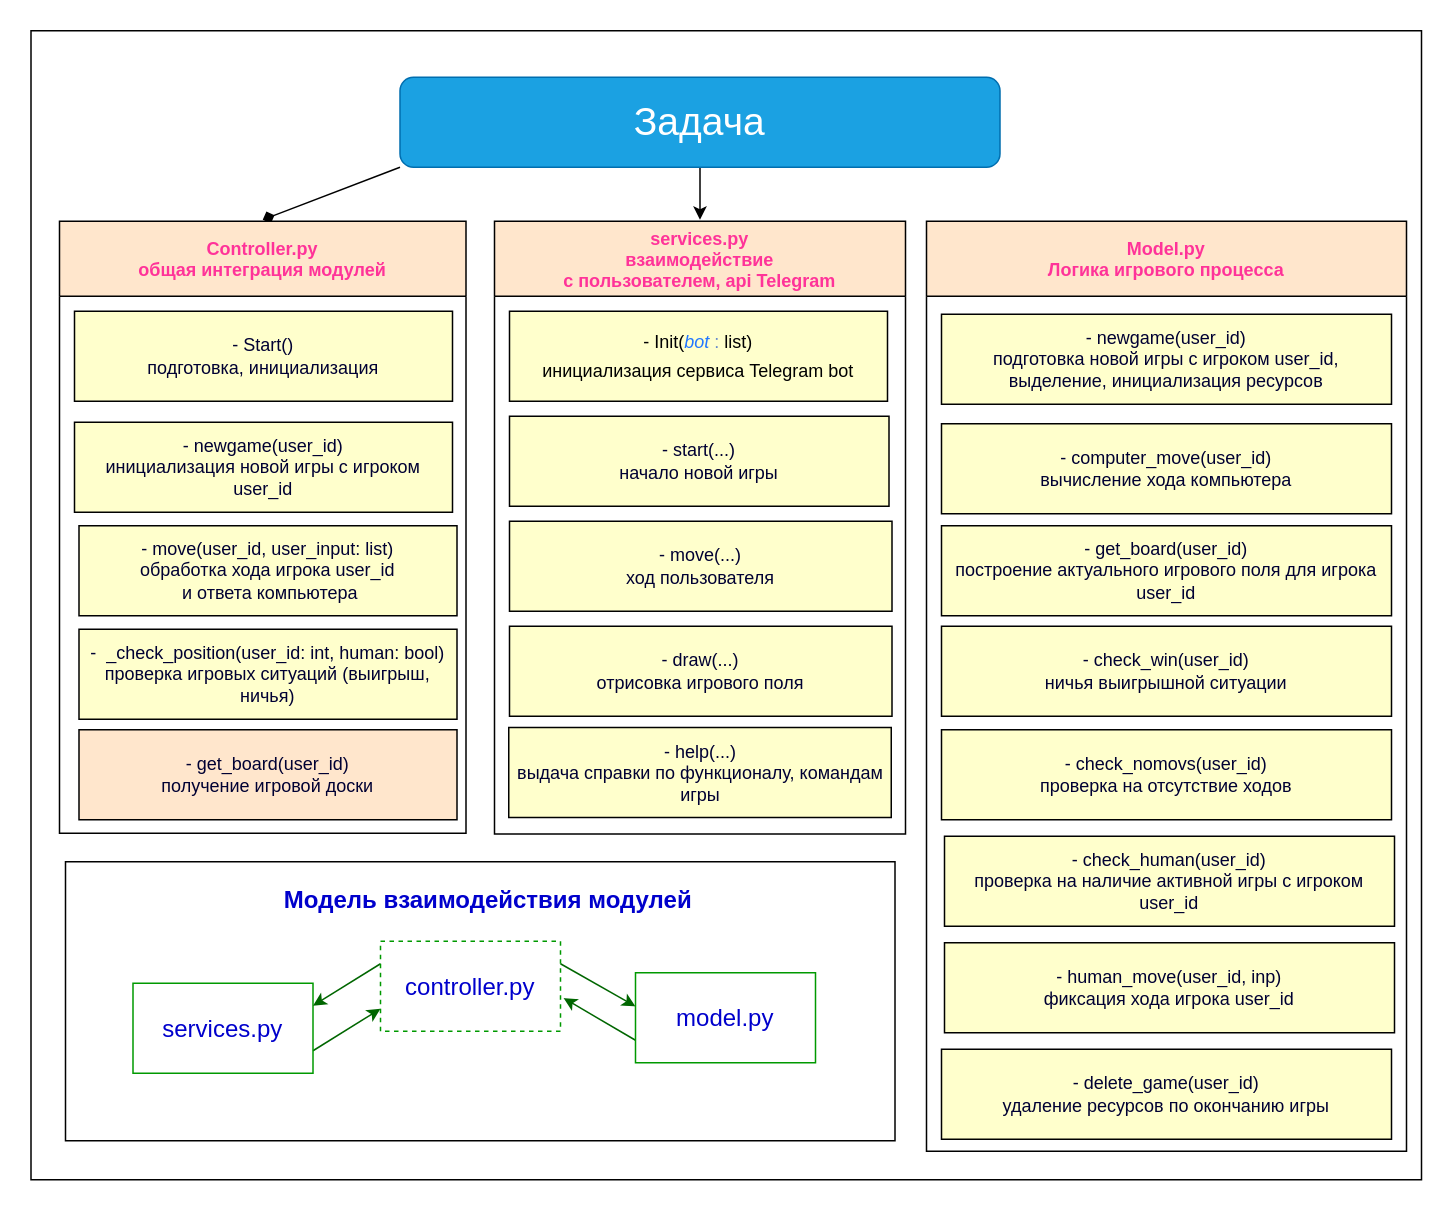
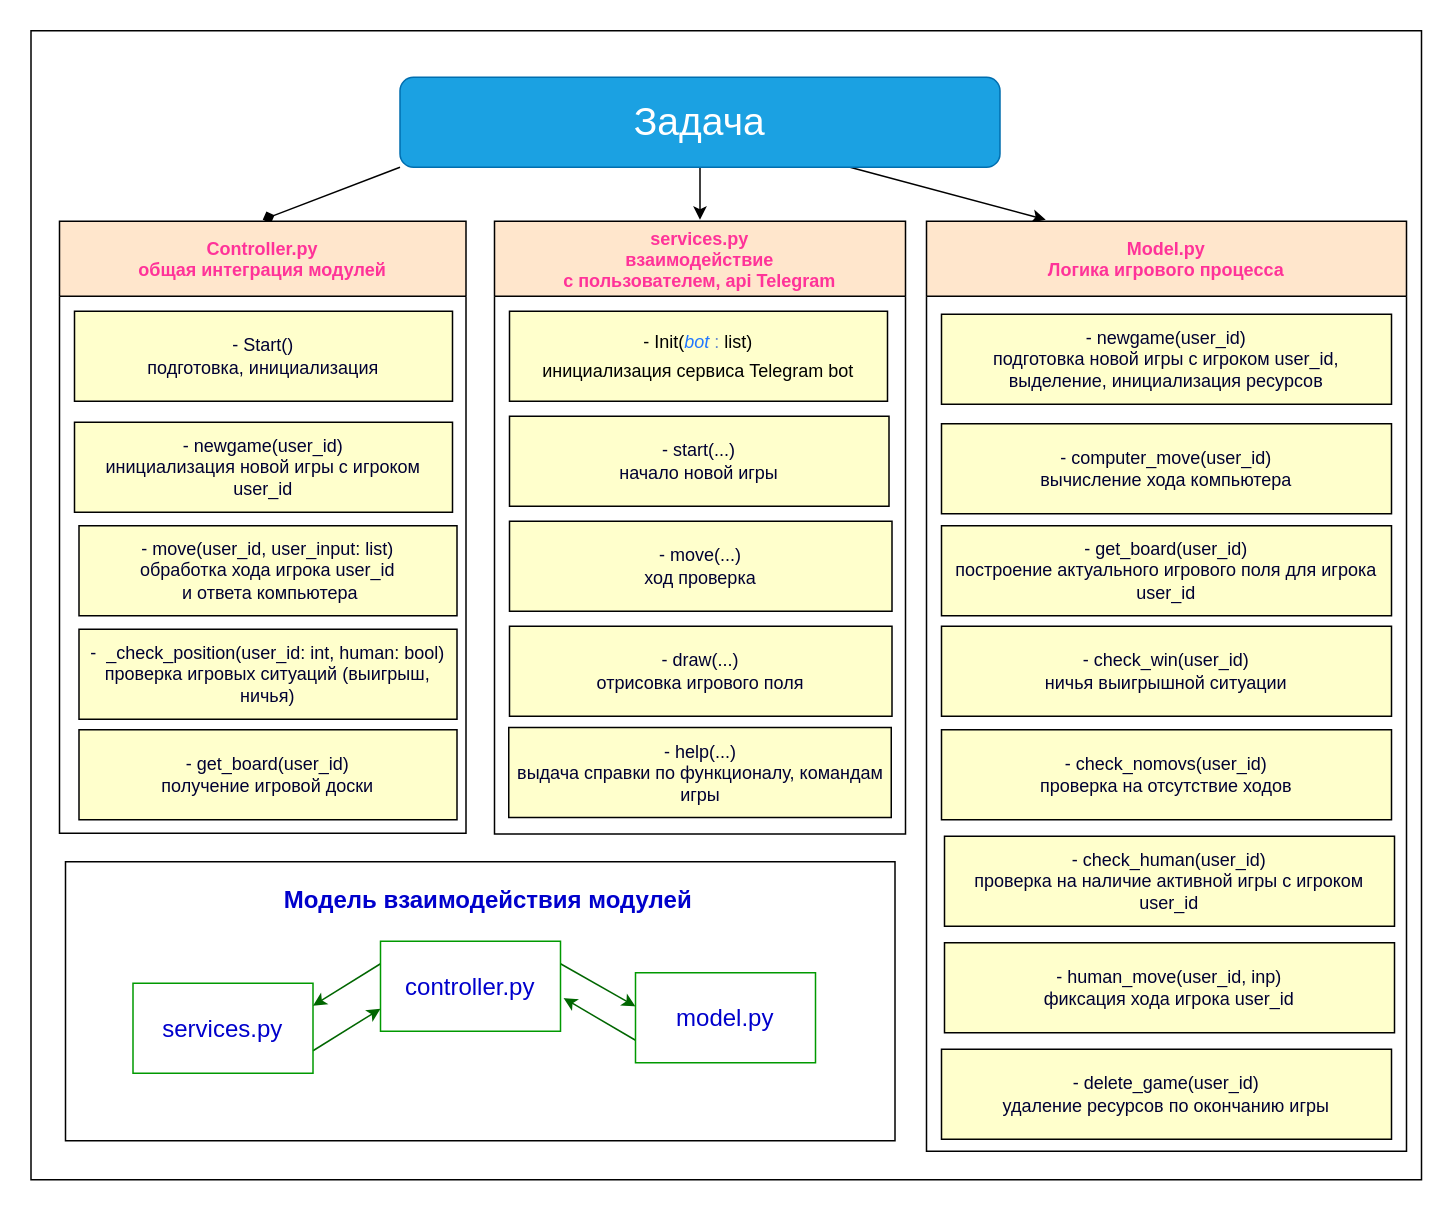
  <mxCell id="0" />
  <mxCell id="1" parent="0" />
  <mxCell id="2" value="" style="rounded=0;shadow=0;glass=0;labelBackgroundColor=none;labelBorderColor=none;sketch=0;fontColor=none;strokeColor=#000000;fillColor=none;noLabel=1;" parent="1" vertex="1"><mxGeometry x="20" y="20" width="927" height="766" as="geometry" /></mxCell>
  <mxCell id="3" style="edgeStyle=none;html=1;exitX=0;exitY=1;exitDx=0;exitDy=0;entryX=0.5;entryY=0;entryDx=0;entryDy=0;fontColor=#FFFFFF;strokeColor=#000000;endArrow=diamond;" parent="1" source="6" target="22" edge="1"><mxGeometry relative="1" as="geometry"><mxPoint x="161" y="428" as="targetPoint" /></mxGeometry></mxCell>
+ <mxCell id="4" style="edgeStyle=none;html=1;exitX=0.75;exitY=1;exitDx=0;exitDy=0;entryX=0.25;entryY=0;entryDx=0;entryDy=0;fontColor=#00FF00;strokeColor=#000000;" parent="1" source="6" target="13" edge="1"><mxGeometry relative="1" as="geometry" /></mxCell>
  <mxCell id="5" style="edgeStyle=none;html=1;exitX=0.5;exitY=1;exitDx=0;exitDy=0;entryX=0.5;entryY=0;entryDx=0;entryDy=0;fontColor=#00FF00;strokeColor=#000000;" parent="1" source="6" target="7" edge="1"><mxGeometry relative="1" as="geometry" /></mxCell>
  <mxCell id="6" value="&lt;font color=&quot;#ffffff&quot; style=&quot;font-size: 26px&quot;&gt;Задача&lt;/font&gt;" style="rounded=1;whiteSpace=wrap;html=1;fontColor=#ffffff;strokeColor=#006EAF;fillColor=#1ba1e2;" parent="1" vertex="1"><mxGeometry x="266" y="51" width="400" height="60" as="geometry" /></mxCell>
  <mxCell id="7" value="services.py&#10;взаимодействие&#10;с пользователем, api Telegram" style="swimlane;fontColor=#FF3399;strokeColor=#000000;startSize=50;labelBackgroundColor=none;labelBorderColor=none;swimlaneFillColor=none;perimeterSpacing=1;swimlaneLine=1;glass=0;rounded=0;shadow=0;sketch=0;fillColor=#FFE6CC;" parent="1" vertex="1"><mxGeometry x="329" y="147" width="274" height="408.5" as="geometry" /></mxCell>
  <mxCell id="8" value="&lt;div style=&quot;line-height: 19px&quot;&gt;&lt;font style=&quot;font-size: 12px&quot;&gt;&lt;font color=&quot;#000000&quot; style=&quot;font-size: 12px&quot;&gt;- Init(&lt;/font&gt;&lt;span style=&quot;color: rgb(34 , 119 , 255) ; font-style: italic&quot;&gt;bot&lt;/span&gt;&lt;font color=&quot;#6688cc&quot; style=&quot;font-size: 12px&quot;&gt; : &lt;/font&gt;&lt;font color=&quot;#000000&quot; style=&quot;font-size: 12px&quot;&gt;list)&lt;/font&gt;&lt;/font&gt;&lt;/div&gt;&lt;div style=&quot;line-height: 19px&quot;&gt;&lt;font color=&quot;#000000&quot; style=&quot;font-size: 12px&quot;&gt;инициализация сервиса Telegram bot&lt;/font&gt;&lt;/div&gt;" style="whiteSpace=wrap;html=1;fontColor=#000033;strokeColor=#000000;fillColor=#FFFFCC;" parent="7" vertex="1"><mxGeometry x="10" y="60" width="252" height="60" as="geometry" /></mxCell>
  <mxCell id="9" value="&lt;font&gt;- start(...)&lt;br&gt;начало новой игры&lt;br&gt;&lt;/font&gt;" style="whiteSpace=wrap;html=1;fontColor=#000033;strokeColor=#000000;fillColor=#FFFFCC;" parent="7" vertex="1"><mxGeometry x="10" y="130" width="253" height="60" as="geometry" /></mxCell>
- <mxCell id="10" value="&lt;font&gt;- move(...)&lt;br&gt;ход пользователя&lt;br&gt;&lt;/font&gt;" style="whiteSpace=wrap;html=1;fontColor=#000033;strokeColor=#000000;fillColor=#FFFFCC;" parent="7" vertex="1"><mxGeometry x="10" y="200" width="255" height="60" as="geometry" /></mxCell>
+ <mxCell id="10" value="&lt;font&gt;- move(...)&lt;br&gt;ход проверка&lt;br&gt;&lt;/font&gt;" style="whiteSpace=wrap;html=1;fontColor=#000033;strokeColor=#000000;fillColor=#FFFFCC;" parent="7" vertex="1"><mxGeometry x="10" y="200" width="255" height="60" as="geometry" /></mxCell>
  <mxCell id="11" value="&lt;font&gt;- draw(...)&lt;br&gt;отрисовка игрового поля&lt;br&gt;&lt;/font&gt;" style="whiteSpace=wrap;html=1;fontColor=#000033;strokeColor=#000000;fillColor=#FFFFCC;" parent="7" vertex="1"><mxGeometry x="10" y="270" width="255" height="60" as="geometry" /></mxCell>
  <mxCell id="12" value="&lt;font&gt;- help(...)&lt;br&gt;выдача справки по функционалу, командам игры&lt;br&gt;&lt;/font&gt;" style="whiteSpace=wrap;html=1;fontColor=#000033;strokeColor=#000000;fillColor=#FFFFCC;" vertex="1" parent="7"><mxGeometry x="9.5" y="337.5" width="255" height="60" as="geometry" /></mxCell>
  <mxCell id="13" value="Model.py&#10;Логика игрового процесса" style="swimlane;fontColor=#FF3399;strokeColor=#000000;startSize=50;perimeterSpacing=1;fillColor=#FFE6CC;" parent="1" vertex="1"><mxGeometry x="617" y="147" width="320" height="620" as="geometry" /></mxCell>
  <mxCell id="14" value="&lt;font&gt;-&amp;nbsp;computer_move(user_id)&lt;br&gt;вычисление хода компьютера&lt;br&gt;&lt;/font&gt;" style="whiteSpace=wrap;html=1;fontColor=#000033;strokeColor=#000000;fillColor=#FFFFCC;" parent="13" vertex="1"><mxGeometry x="10" y="135" width="300" height="60" as="geometry" /></mxCell>
  <mxCell id="15" value="&lt;font&gt;-&amp;nbsp;get_board(user_id)&lt;br&gt;построение актуального игрового поля для игрока user_id&lt;br&gt;&lt;/font&gt;" style="whiteSpace=wrap;html=1;fontColor=#000033;strokeColor=#000000;fillColor=#FFFFCC;" parent="13" vertex="1"><mxGeometry x="10" y="203" width="300" height="60" as="geometry" /></mxCell>
  <mxCell id="16" value="&lt;font&gt;-&amp;nbsp;check_win(user_id)&lt;br&gt;ничья выигрышной ситуации&lt;br&gt;&lt;/font&gt;" style="whiteSpace=wrap;html=1;fontColor=#000033;strokeColor=#000000;fillColor=#FFFFCC;" parent="13" vertex="1"><mxGeometry x="10" y="270" width="300" height="60" as="geometry" /></mxCell>
  <mxCell id="17" value="&lt;font&gt;- newgame(user_id)&lt;br&gt;подготовка новой игры с игроком user_id, выделение, инициализация ресурсов&lt;br&gt;&lt;/font&gt;" style="whiteSpace=wrap;html=1;fontColor=#000033;strokeColor=#000000;fillColor=#FFFFCC;" parent="13" vertex="1"><mxGeometry x="10" y="62" width="300" height="60" as="geometry" /></mxCell>
  <mxCell id="18" value="&lt;font&gt;-&amp;nbsp;check_nomovs(user_id)&lt;br&gt;проверка на отсутствие ходов&lt;br&gt;&lt;/font&gt;" style="whiteSpace=wrap;html=1;fontColor=#000033;strokeColor=#000000;fillColor=#FFFFCC;" vertex="1" parent="13"><mxGeometry x="10" y="339" width="300" height="60" as="geometry" /></mxCell>
  <mxCell id="19" value="&lt;font&gt;- check_human(user_id)&lt;br&gt;проверка на наличие активной игры с игроком user_id&lt;br&gt;&lt;/font&gt;" style="whiteSpace=wrap;html=1;fontColor=#000033;strokeColor=#000000;fillColor=#FFFFCC;" vertex="1" parent="13"><mxGeometry x="12" y="410" width="300" height="60" as="geometry" /></mxCell>
  <mxCell id="20" value="&lt;font&gt;- human_move(user_id, inp)&lt;br&gt;фиксация хода игрока user_id&lt;br&gt;&lt;/font&gt;" style="whiteSpace=wrap;html=1;fontColor=#000033;strokeColor=#000000;fillColor=#FFFFCC;" vertex="1" parent="13"><mxGeometry x="12" y="481" width="300" height="60" as="geometry" /></mxCell>
  <mxCell id="21" value="&lt;font&gt;-&amp;nbsp;delete_game(user_id)&lt;br&gt;удаление ресурсов по окончанию игры&lt;br&gt;&lt;/font&gt;" style="whiteSpace=wrap;html=1;fontColor=#000033;strokeColor=#000000;fillColor=#FFFFCC;" vertex="1" parent="13"><mxGeometry x="10" y="552" width="300" height="60" as="geometry" /></mxCell>
  <mxCell id="22" value="Controller.py&#10;общая интеграция модулей" style="swimlane;fontColor=#FF3399;strokeColor=#000000;startSize=50;perimeterSpacing=1;labelBackgroundColor=none;fillColor=#FFE6CC;" parent="1" vertex="1"><mxGeometry x="39" y="147" width="271" height="408" as="geometry" /></mxCell>
  <mxCell id="23" value="&lt;font&gt;- Start()&lt;br&gt;подготовка, инициализация&lt;br&gt;&lt;/font&gt;" style="whiteSpace=wrap;html=1;fontColor=#000033;strokeColor=#000000;labelBackgroundColor=none;fillColor=#FFFFCC;" parent="22" vertex="1"><mxGeometry x="10" y="60" width="252" height="60" as="geometry" /></mxCell>
  <mxCell id="24" value="&lt;font&gt;- newgame(user_id)&lt;br&gt;инициализация новой игры с игроком user_id&lt;br&gt;&lt;/font&gt;" style="whiteSpace=wrap;html=1;fontColor=#000033;strokeColor=#000000;labelBackgroundColor=none;fillColor=#FFFFCC;" vertex="1" parent="22"><mxGeometry x="10" y="134" width="252" height="60" as="geometry" /></mxCell>
  <mxCell id="25" value="&lt;font&gt;- move(user_id, user_input: list)&lt;br&gt;обработка хода игрока user_id&lt;br&gt;&amp;nbsp;и ответа компьютера&lt;br&gt;&lt;/font&gt;" style="whiteSpace=wrap;html=1;fontColor=#000033;strokeColor=#000000;labelBackgroundColor=none;fillColor=#FFFFCC;" vertex="1" parent="22"><mxGeometry x="13" y="203" width="252" height="60" as="geometry" /></mxCell>
  <mxCell id="26" value="&lt;font&gt;-&amp;nbsp;&amp;nbsp;_check_position(user_id: int, human: bool)&lt;br&gt;проверка игровых ситуаций (выигрыш, ничья)&lt;br&gt;&lt;/font&gt;" style="whiteSpace=wrap;html=1;fontColor=#000033;strokeColor=#000000;labelBackgroundColor=none;fillColor=#FFFFCC;" vertex="1" parent="22"><mxGeometry x="13" y="272" width="252" height="60" as="geometry" /></mxCell>
- <mxCell id="27" value="&lt;font&gt;-&amp;nbsp;get_board(user_id)&lt;br&gt;получение игровой доски&lt;br&gt;&lt;/font&gt;" style="whiteSpace=wrap;html=1;fontColor=#000033;strokeColor=#000000;labelBackgroundColor=none;fillColor=#ffe6cc;" vertex="1" parent="22"><mxGeometry x="13" y="339" width="252" height="60" as="geometry" /></mxCell>
+ <mxCell id="27" value="&lt;font&gt;-&amp;nbsp;get_board(user_id)&lt;br&gt;получение игровой доски&lt;br&gt;&lt;/font&gt;" style="whiteSpace=wrap;html=1;fontColor=#000033;strokeColor=#000000;labelBackgroundColor=none;fillColor=#FFFFCC;" vertex="1" parent="22"><mxGeometry x="13" y="339" width="252" height="60" as="geometry" /></mxCell>
  <mxCell id="28" value="" style="rounded=0;whiteSpace=wrap;html=1;fillColor=none;" vertex="1" parent="1"><mxGeometry x="43" y="574" width="553" height="186" as="geometry" /></mxCell>
  <mxCell id="29" value="&lt;font color=&quot;#0000cc&quot; style=&quot;font-size: 16px&quot;&gt;&lt;b&gt;Модель взаимодействия модулей&lt;/b&gt;&lt;/font&gt;" style="text;html=1;strokeColor=none;fillColor=none;align=center;verticalAlign=middle;whiteSpace=wrap;rounded=0;" vertex="1" parent="1"><mxGeometry x="104" y="584" width="442" height="30" as="geometry" /></mxCell>
  <mxCell id="30" style="edgeStyle=none;html=1;exitX=1;exitY=0.75;exitDx=0;exitDy=0;entryX=0;entryY=0.75;entryDx=0;entryDy=0;fontSize=16;fontColor=#0000CC;strokeColor=#006600;" edge="1" parent="1" source="31" target="34"><mxGeometry relative="1" as="geometry" /></mxCell>
  <mxCell id="31" value="services.py" style="rounded=0;whiteSpace=wrap;html=1;fontSize=16;fontColor=#0000CC;fillColor=none;strokeColor=#009900;" vertex="1" parent="1"><mxGeometry x="88" y="655" width="120" height="60" as="geometry" /></mxCell>
  <mxCell id="32" style="edgeStyle=none;html=1;exitX=1;exitY=0.25;exitDx=0;exitDy=0;entryX=0;entryY=0.374;entryDx=0;entryDy=0;entryPerimeter=0;fontSize=16;fontColor=#0000CC;strokeColor=#006600;" edge="1" parent="1" source="34" target="36"><mxGeometry relative="1" as="geometry" /></mxCell>
  <mxCell id="33" style="edgeStyle=none;html=1;exitX=0;exitY=0.25;exitDx=0;exitDy=0;entryX=1;entryY=0.25;entryDx=0;entryDy=0;fontSize=16;fontColor=#0000CC;strokeColor=#006600;" edge="1" parent="1" source="34" target="31"><mxGeometry relative="1" as="geometry" /></mxCell>
- <mxCell id="34" value="controller.py" style="rounded=0;whiteSpace=wrap;html=1;fontSize=16;fontColor=#0000CC;fillColor=none;strokeColor=#009900;dashed=1;" vertex="1" parent="1"><mxGeometry x="253" y="627" width="120" height="60" as="geometry" /></mxCell>
+ <mxCell id="34" value="controller.py" style="rounded=0;whiteSpace=wrap;html=1;fontSize=16;fontColor=#0000CC;fillColor=none;strokeColor=#009900;" vertex="1" parent="1"><mxGeometry x="253" y="627" width="120" height="60" as="geometry" /></mxCell>
  <mxCell id="35" style="edgeStyle=none;html=1;exitX=0;exitY=0.75;exitDx=0;exitDy=0;entryX=1.017;entryY=0.632;entryDx=0;entryDy=0;entryPerimeter=0;fontSize=16;fontColor=#0000CC;strokeColor=#006600;" edge="1" parent="1" source="36" target="34"><mxGeometry relative="1" as="geometry" /></mxCell>
  <mxCell id="36" value="model.py" style="rounded=0;whiteSpace=wrap;html=1;fontSize=16;fontColor=#0000CC;fillColor=none;strokeColor=#009900;" vertex="1" parent="1"><mxGeometry x="423" y="648" width="120" height="60" as="geometry" /></mxCell>
